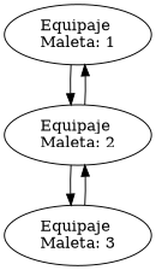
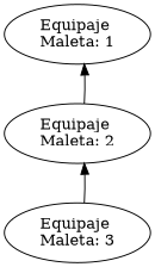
  digraph {
    n1 [label="Equipaje \n Maleta: 1 "]
    n2 [label="Equipaje \n Maleta: 2 "]
    n3 [label="Equipaje \n Maleta: 3 "]
-   n1 -> n2
    n2 -> n1
-   n2 -> n3
    n3 -> n2
  }
